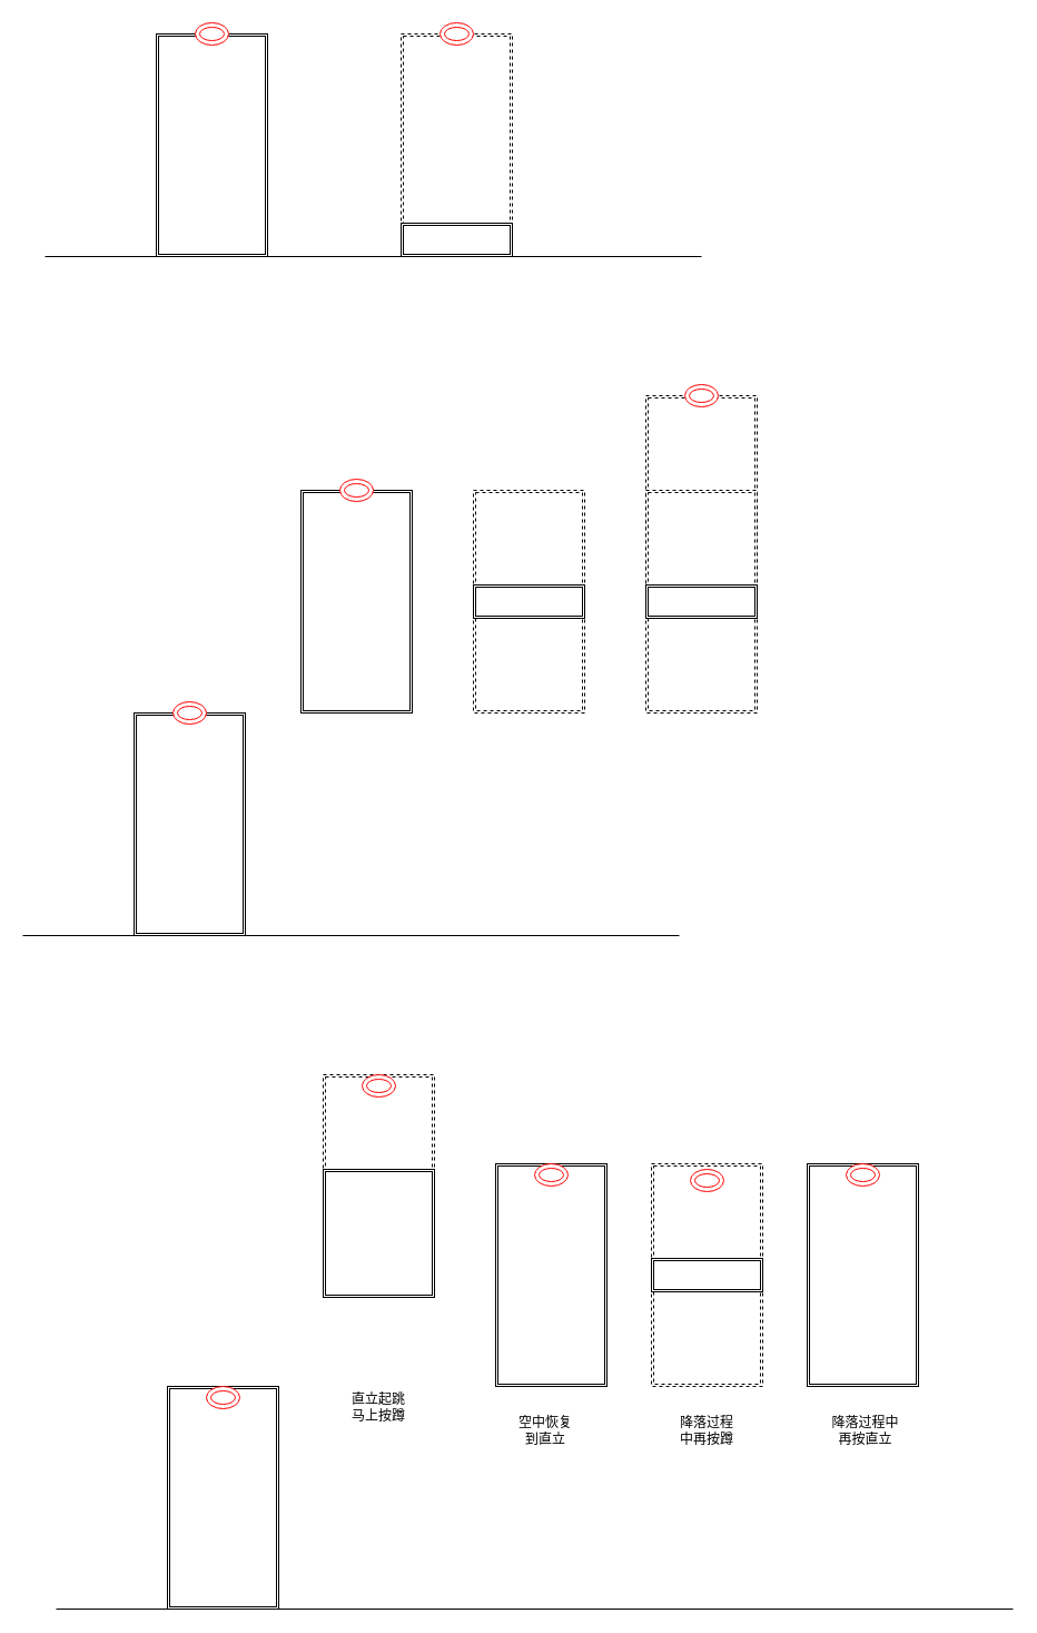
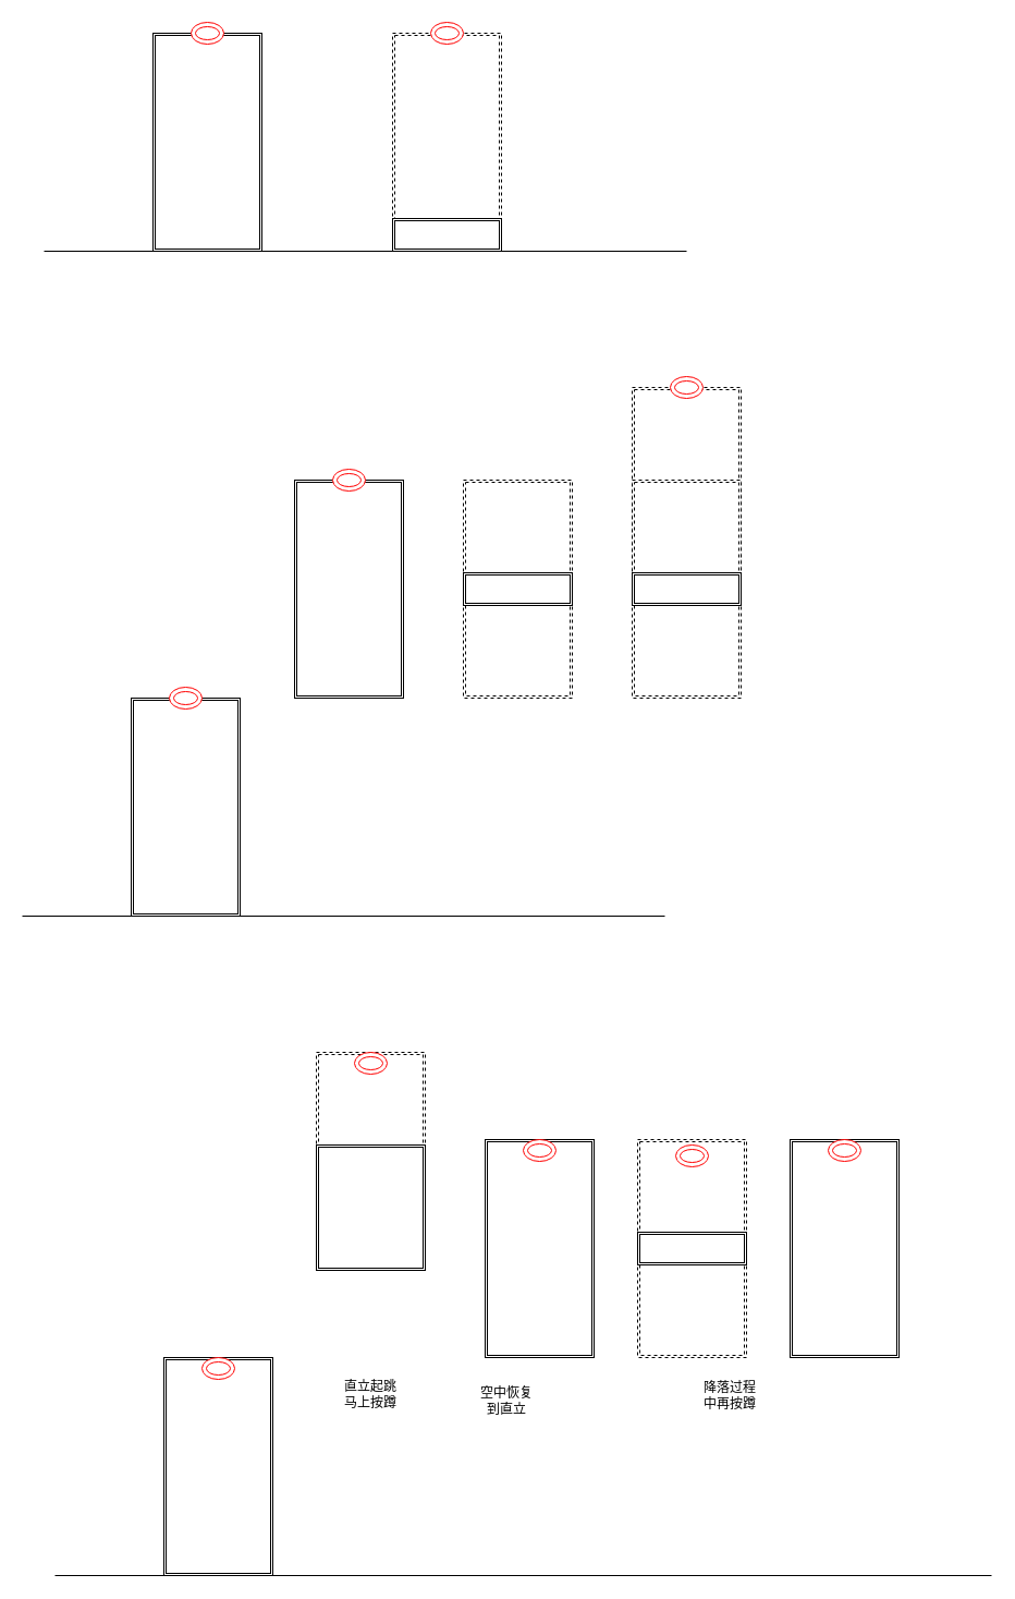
  <mxCell id="0" />
  <mxCell id="1" parent="0" />
  <mxCell id="2" value="" style="shape=ext;double=1;whiteSpace=wrap;html=1;dashed=1;" vertex="1" parent="1"><mxGeometry x="290" y="965" width="100" height="200" as="geometry" /></mxCell>
  <mxCell id="3" value="" style="shape=ext;double=1;whiteSpace=wrap;html=1;dashed=1;" parent="1" vertex="1"><mxGeometry x="360" y="30" width="100" height="200" as="geometry" /></mxCell>
  <mxCell id="4" value="" style="shape=ext;double=1;whiteSpace=wrap;html=1;" parent="1" vertex="1"><mxGeometry x="140" y="30" width="100" height="200" as="geometry" /></mxCell>
  <mxCell id="5" value="" style="ellipse;shape=doubleEllipse;whiteSpace=wrap;html=1;strokeColor=#FF0000;" parent="1" vertex="1"><mxGeometry x="175" y="20" width="30" height="20" as="geometry" /></mxCell>
  <mxCell id="6" value="" style="shape=ext;double=1;whiteSpace=wrap;html=1;" parent="1" vertex="1"><mxGeometry x="360" y="200" width="100" height="30" as="geometry" /></mxCell>
  <mxCell id="7" value="" style="ellipse;shape=doubleEllipse;whiteSpace=wrap;html=1;strokeColor=#FF0000;" parent="1" vertex="1"><mxGeometry x="395" y="20" width="30" height="20" as="geometry" /></mxCell>
  <mxCell id="8" value="" style="endArrow=none;html=1;" parent="1" edge="1"><mxGeometry width="50" height="50" relative="1" as="geometry"><mxPoint x="40" y="230" as="sourcePoint" /><mxPoint x="630" y="230" as="targetPoint" /></mxGeometry></mxCell>
  <mxCell id="9" value="" style="shape=ext;double=1;whiteSpace=wrap;html=1;dashed=1;" parent="1" vertex="1"><mxGeometry x="425" y="440" width="100" height="200" as="geometry" /></mxCell>
  <mxCell id="10" value="" style="shape=ext;double=1;whiteSpace=wrap;html=1;" parent="1" vertex="1"><mxGeometry x="120" y="640" width="100" height="200" as="geometry" /></mxCell>
  <mxCell id="11" value="" style="ellipse;shape=doubleEllipse;whiteSpace=wrap;html=1;strokeColor=#FF0000;" parent="1" vertex="1"><mxGeometry x="155" y="630" width="30" height="20" as="geometry" /></mxCell>
  <mxCell id="12" value="" style="shape=ext;double=1;whiteSpace=wrap;html=1;" parent="1" vertex="1"><mxGeometry x="425" y="525" width="100" height="30" as="geometry" /></mxCell>
  <mxCell id="13" value="" style="endArrow=none;html=1;" parent="1" edge="1"><mxGeometry width="50" height="50" relative="1" as="geometry"><mxPoint y="840" as="sourcePoint" x="20" /><mxPoint x="610" y="840" as="targetPoint" /></mxGeometry></mxCell>
  <mxCell id="14" value="" style="shape=ext;double=1;whiteSpace=wrap;html=1;" parent="1" vertex="1"><mxGeometry x="270" y="440" width="100" height="200" as="geometry" /></mxCell>
  <mxCell id="15" value="" style="ellipse;shape=doubleEllipse;whiteSpace=wrap;html=1;strokeColor=#FF0000;" parent="1" vertex="1"><mxGeometry x="305" y="430" width="30" height="20" as="geometry" /></mxCell>
  <mxCell id="16" value="" style="shape=ext;double=1;whiteSpace=wrap;html=1;dashed=1;" parent="1" vertex="1"><mxGeometry x="580" y="355" width="100" height="200" as="geometry" /></mxCell>
  <mxCell id="17" value="" style="ellipse;shape=doubleEllipse;whiteSpace=wrap;html=1;strokeColor=#FF0000;" parent="1" vertex="1"><mxGeometry x="615" y="345" width="30" height="20" as="geometry" /></mxCell>
  <mxCell id="18" value="" style="shape=ext;double=1;whiteSpace=wrap;html=1;dashed=1;" parent="1" vertex="1"><mxGeometry x="580" y="440" width="100" height="200" as="geometry" /></mxCell>
  <mxCell id="19" value="" style="shape=ext;double=1;whiteSpace=wrap;html=1;" parent="1" vertex="1"><mxGeometry x="580" y="525" width="100" height="30" as="geometry" /></mxCell>
  <mxCell id="20" value="" style="shape=ext;double=1;whiteSpace=wrap;html=1;" vertex="1" parent="1"><mxGeometry x="290" y="1050" width="100" height="115" as="geometry" /></mxCell>
  <mxCell id="21" value="" style="shape=ext;double=1;whiteSpace=wrap;html=1;" vertex="1" parent="1"><mxGeometry x="150" y="1245" width="100" height="200" as="geometry" /></mxCell>
  <mxCell id="22" value="" style="ellipse;shape=doubleEllipse;whiteSpace=wrap;html=1;strokeColor=#FF0000;" vertex="1" parent="1"><mxGeometry x="185" y="1245" width="30" height="20" as="geometry" /></mxCell>
  <mxCell id="23" value="" style="endArrow=none;html=1;" edge="1" parent="1"><mxGeometry width="50" height="50" relative="1" as="geometry"><mxPoint x="50" y="1445" as="sourcePoint" /><mxPoint x="910" y="1445" as="targetPoint" /></mxGeometry></mxCell>
  <mxCell id="24" value="" style="ellipse;shape=doubleEllipse;whiteSpace=wrap;html=1;strokeColor=#FF0000;" vertex="1" parent="1"><mxGeometry x="325" y="965" width="30" height="20" as="geometry" /></mxCell>
  <mxCell id="25" value="" style="shape=ext;double=1;whiteSpace=wrap;html=1;" vertex="1" parent="1"><mxGeometry x="445" y="1045" width="100" height="200" as="geometry" /></mxCell>
  <mxCell id="26" value="" style="ellipse;shape=doubleEllipse;whiteSpace=wrap;html=1;strokeColor=#FF0000;" vertex="1" parent="1"><mxGeometry x="480" y="1045" width="30" height="20" as="geometry" /></mxCell>
  <mxCell id="27" value="" style="shape=ext;double=1;whiteSpace=wrap;html=1;dashed=1;" vertex="1" parent="1"><mxGeometry x="585" y="1045" width="100" height="200" as="geometry" /></mxCell>
  <mxCell id="28" value="" style="shape=ext;double=1;whiteSpace=wrap;html=1;" vertex="1" parent="1"><mxGeometry x="585" y="1130" width="100" height="30" as="geometry" /></mxCell>
  <mxCell id="29" value="" style="ellipse;shape=doubleEllipse;whiteSpace=wrap;html=1;strokeColor=#FF0000;" vertex="1" parent="1"><mxGeometry x="620" y="1050" width="30" height="20" as="geometry" /></mxCell>
  <mxCell id="30" value="" style="shape=ext;double=1;whiteSpace=wrap;html=1;" vertex="1" parent="1"><mxGeometry x="725" y="1045" width="100" height="200" as="geometry" /></mxCell>
  <mxCell id="31" value="" style="ellipse;shape=doubleEllipse;whiteSpace=wrap;html=1;strokeColor=#FF0000;" vertex="1" parent="1"><mxGeometry x="760" y="1045" width="30" height="20" as="geometry" /></mxCell>
- <mxCell id="32" value="直立起跳马上按蹲" style="text;html=1;strokeColor=none;fillColor=none;align=center;verticalAlign=middle;whiteSpace=wrap;rounded=0;" vertex="1" parent="1"><mxGeometry x="310" y="1249" width="60" height="30" as="geometry" /></mxCell>
- <mxCell id="33" value="空中恢复到直立" style="text;html=1;strokeColor=none;fillColor=none;align=center;verticalAlign=middle;whiteSpace=wrap;rounded=0;" vertex="1" parent="1"><mxGeometry x="460" y="1270" width="60" height="30" as="geometry" /></mxCell>
- <mxCell id="34" value="降落过程中再按蹲" style="text;html=1;strokeColor=none;fillColor=none;align=center;verticalAlign=middle;whiteSpace=wrap;rounded=0;" vertex="1" parent="1"><mxGeometry x="605" y="1270" width="60" height="30" as="geometry" /></mxCell>
- <mxCell id="35" value="降落过程中再按直立" style="text;html=1;strokeColor=none;fillColor=none;align=center;verticalAlign=middle;whiteSpace=wrap;rounded=0;" vertex="1" parent="1"><mxGeometry x="745" y="1270" width="65" height="30" as="geometry" /></mxCell>
+ <mxCell id="32" value="直立起跳马上按蹲" style="text;html=1;strokeColor=none;fillColor=none;align=center;verticalAlign=middle;whiteSpace=wrap;rounded=0;" vertex="1" parent="1"><mxGeometry x="310" y="1264" width="60" height="30" as="geometry" /></mxCell>
+ <mxCell id="33" value="空中恢复到直立" style="text;html=1;strokeColor=none;fillColor=none;align=center;verticalAlign=middle;whiteSpace=wrap;rounded=0;" vertex="1" parent="1"><mxGeometry x="435" y="1270" width="60" height="30" as="geometry" /></mxCell>
+ <mxCell id="34" value="降落过程中再按蹲" style="text;html=1;strokeColor=none;fillColor=none;align=center;verticalAlign=middle;whiteSpace=wrap;rounded=0;" vertex="1" parent="1"><mxGeometry x="640" y="1265" width="60" height="30" as="geometry" /></mxCell>
